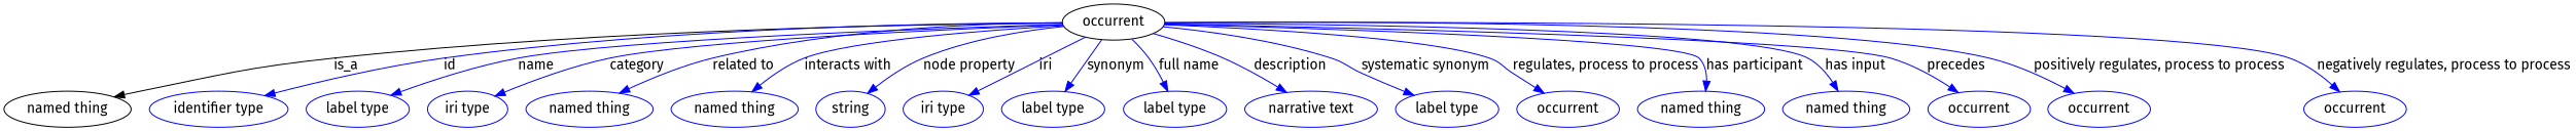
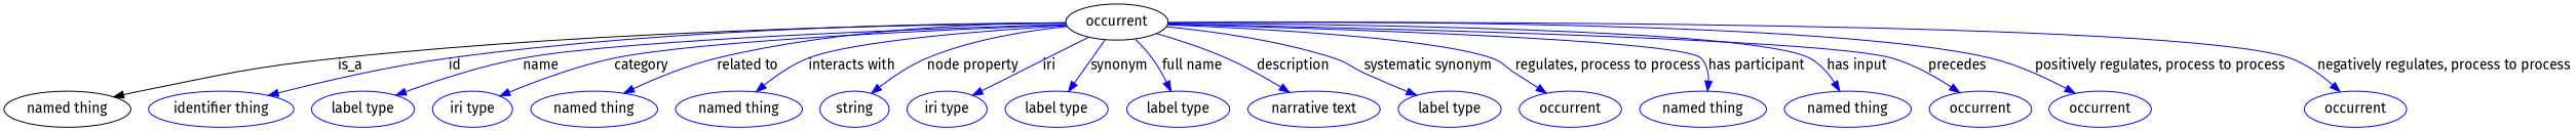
  digraph {
    fontname="Fira Sans"
    node [fontname="Fira Sans" color=blue]
    edge [fontname="Fira Sans" color=blue style=solid]
    n1 [height=0.5 label=occurrent width=1.2082 color=""]
    "named thing" [height=0.5 width=1.5019 color=""]
-   n3 [height=0.5 label="identifier type" width=1.652]
+   n3 [height=0.5 label="identifier thing" width=1.652]
    n4 [height=0.5 label="label type" width=1.2425]
    n5 [height=0.5 label="iri type" width=0.9834]
    n6 [height=0.5 label="named thing" width=1.5019]
    n7 [height=0.5 label="named thing" width=1.5019]
    n8 [height=0.5 label=string width=0.8403]
    n9 [height=0.5 label="iri type" width=0.9834]
    n10 [height=0.5 label="label type" width=1.2425]
    n11 [height=0.5 label="label type" width=1.2425]
    n12 [height=0.5 label="narrative text" width=1.5834]
    n13 [height=0.5 label="label type" width=1.2425]
    n14 [height=0.5 label=occurrent width=1.2082]
    n15 [height=0.5 label="named thing" width=1.5019]
    n16 [height=0.5 label="named thing" width=1.5019]
    n17 [height=0.5 label=occurrent width=1.2082]
    n18 [height=0.5 label=occurrent width=1.2082]
    n19 [height=0.5 label=occurrent width=1.2082]
    n1 -> "named thing" [label=is_a color="" style=""]
    n1 -> n3 [label=id]
    n1 -> n4 [label=name]
    n1 -> n5 [label=category]
    n1 -> n6 [label="related to"]
    n1 -> n7 [label="interacts with"]
    n1 -> n8 [label="node property"]
    n1 -> n9 [label=iri]
    n1 -> n10 [label=synonym]
    n1 -> n11 [label="full name"]
    n1 -> n12 [label=description]
    n1 -> n13 [label="systematic synonym"]
    n1 -> n14 [label="regulates, process to process"]
    n1 -> n15 [label="has participant"]
    n1 -> n16 [label="has input"]
    n1 -> n17 [label=precedes]
    n1 -> n18 [label="positively regulates, process to process"]
    n1 -> n19 [label="negatively regulates, process to process"]
  }
